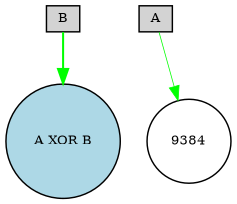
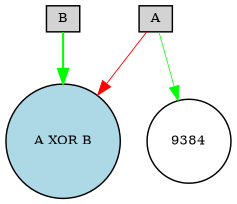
  digraph {
    node [fillcolor=lightgray fontsize=9 shape=box style=filled]
    edge [color=green style=solid]
    A [height=0.2 width=0.2]
    "A XOR B" [fillcolor=lightblue height=0.2 shape=circle width=0.2]
    n3 [fillcolor=white height=0.2 label=9384 shape=circle width=0.2]
    B [height=0.2 width=0.2]
+   A -> "A XOR B" [color=red penwidth=0.633997445239615]
    A -> n3 [penwidth=0.5273301546625561]
    B -> "A XOR B" [penwidth=1.4108622083850246]
  }
